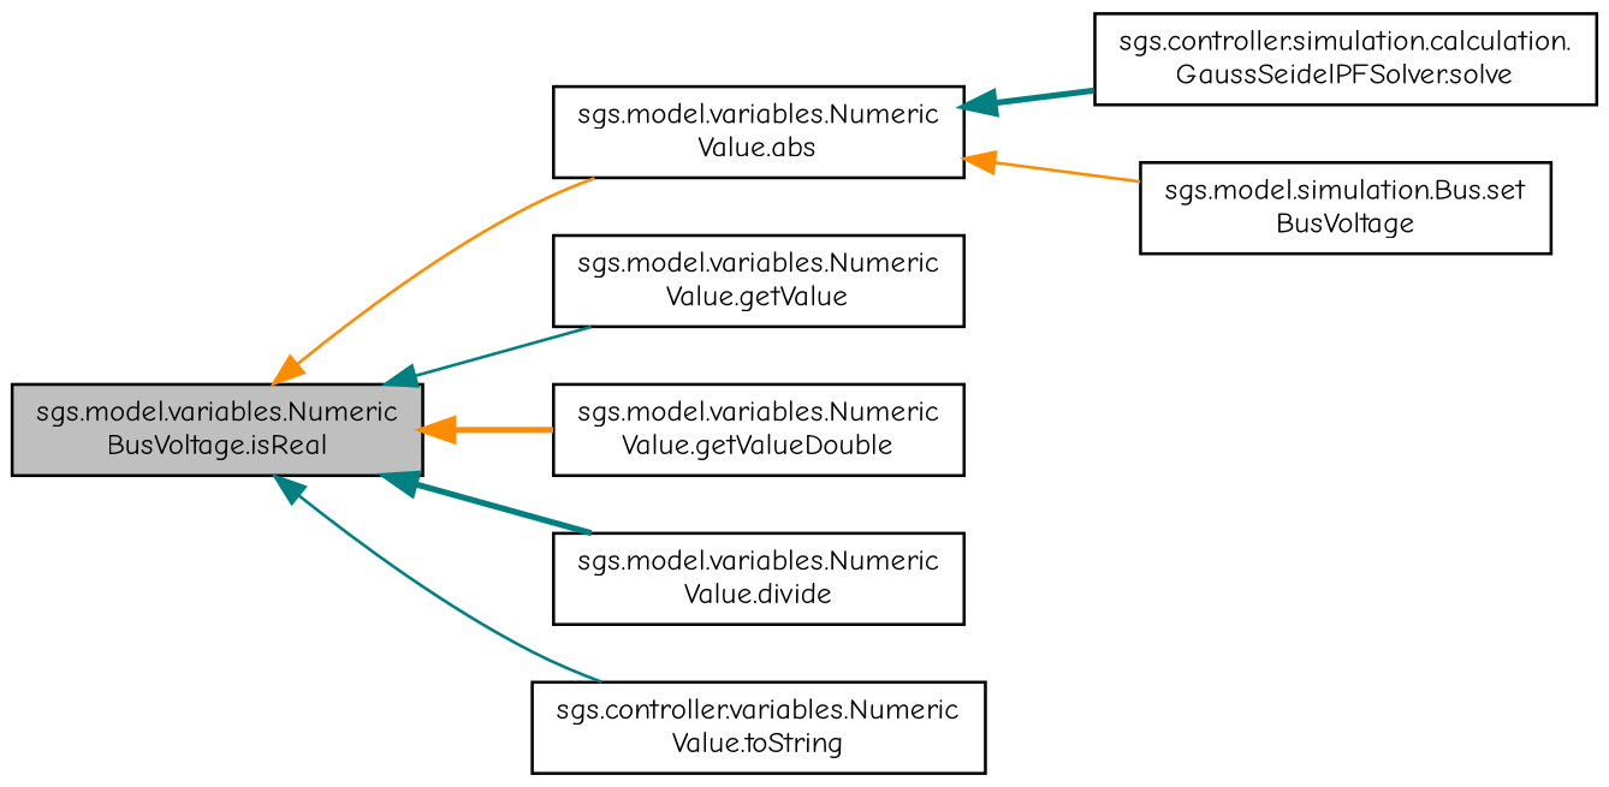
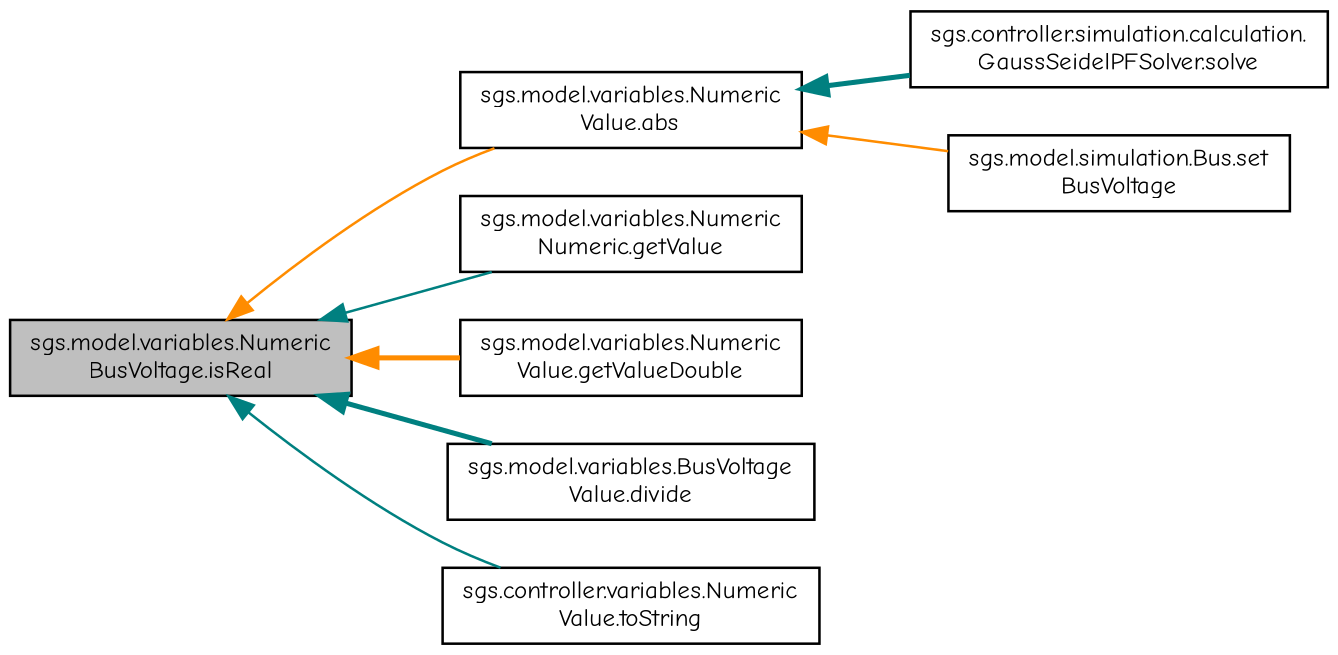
  digraph {
    fontname="Comic Neue"
    rankdir=LR
    node [color=black fillcolor=white fontname="Comic Neue" fontsize=10 shape=record style=filled]
    edge [color=teal dir=back fontname="Comic Neue" fontsize=10 labelfontname=Helvetica labelfontsize=10 style=solid]
    n1 [fillcolor=grey75 fontcolor=black height=0.2 label="sgs.model.variables.Numeric\lBusVoltage.isReal" width=0.4]
    n2 [height=0.2 label="sgs.model.variables.Numeric\lValue.abs" width=0.4]
-   n3 [height=0.2 label="sgs.model.variables.Numeric\lValue.getValue" width=0.4]
+   n3 [height=0.2 label="sgs.model.variables.Numeric\lNumeric.getValue" width=0.4]
    n4 [height=0.2 label="sgs.model.variables.Numeric\lValue.getValueDouble" width=0.4]
-   n5 [height=0.2 label="sgs.model.variables.Numeric\lValue.divide" width=0.4]
+   n5 [height=0.2 label="sgs.model.variables.BusVoltage\lValue.divide" width=0.4]
    n6 [height=0.2 label="sgs.controller.variables.Numeric\lValue.toString" width=0.4]
    n7 [height=0.2 label="sgs.controller.simulation.calculation.\lGaussSeidelPFSolver.solve" width=0.4]
    n8 [height=0.2 label="sgs.model.simulation.Bus.set\lBusVoltage" width=0.4]
    n1 -> n2 [color=darkorange]
    n1 -> n3
    n1 -> n4 [color=darkorange style=bold]
    n1 -> n5 [style=bold]
    n1 -> n6
    n2 -> n7 [style=bold]
    n2 -> n8 [color=darkorange]
  }
